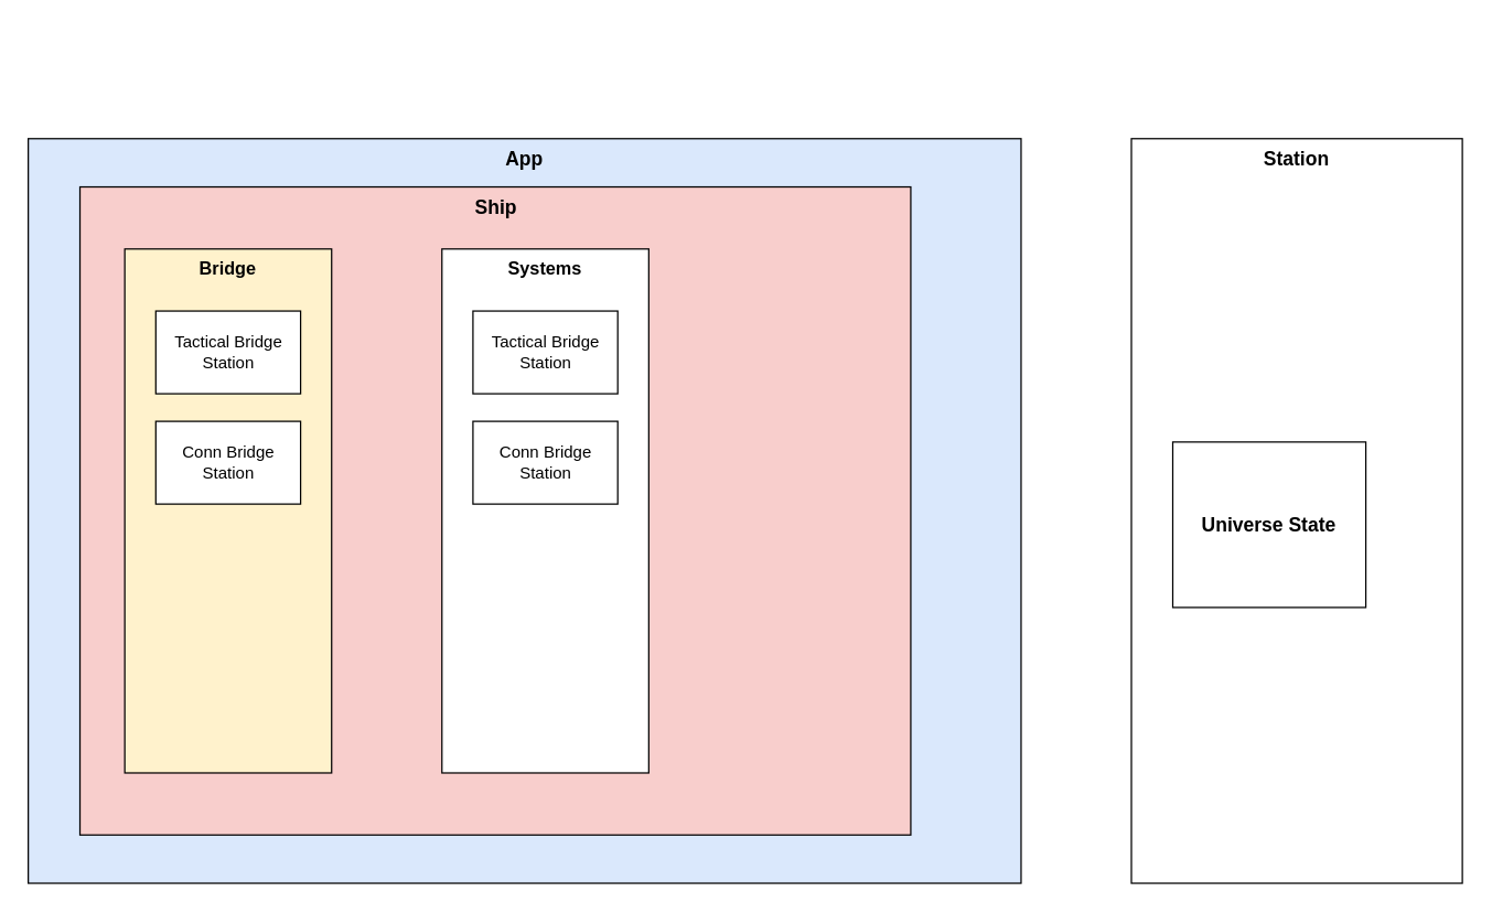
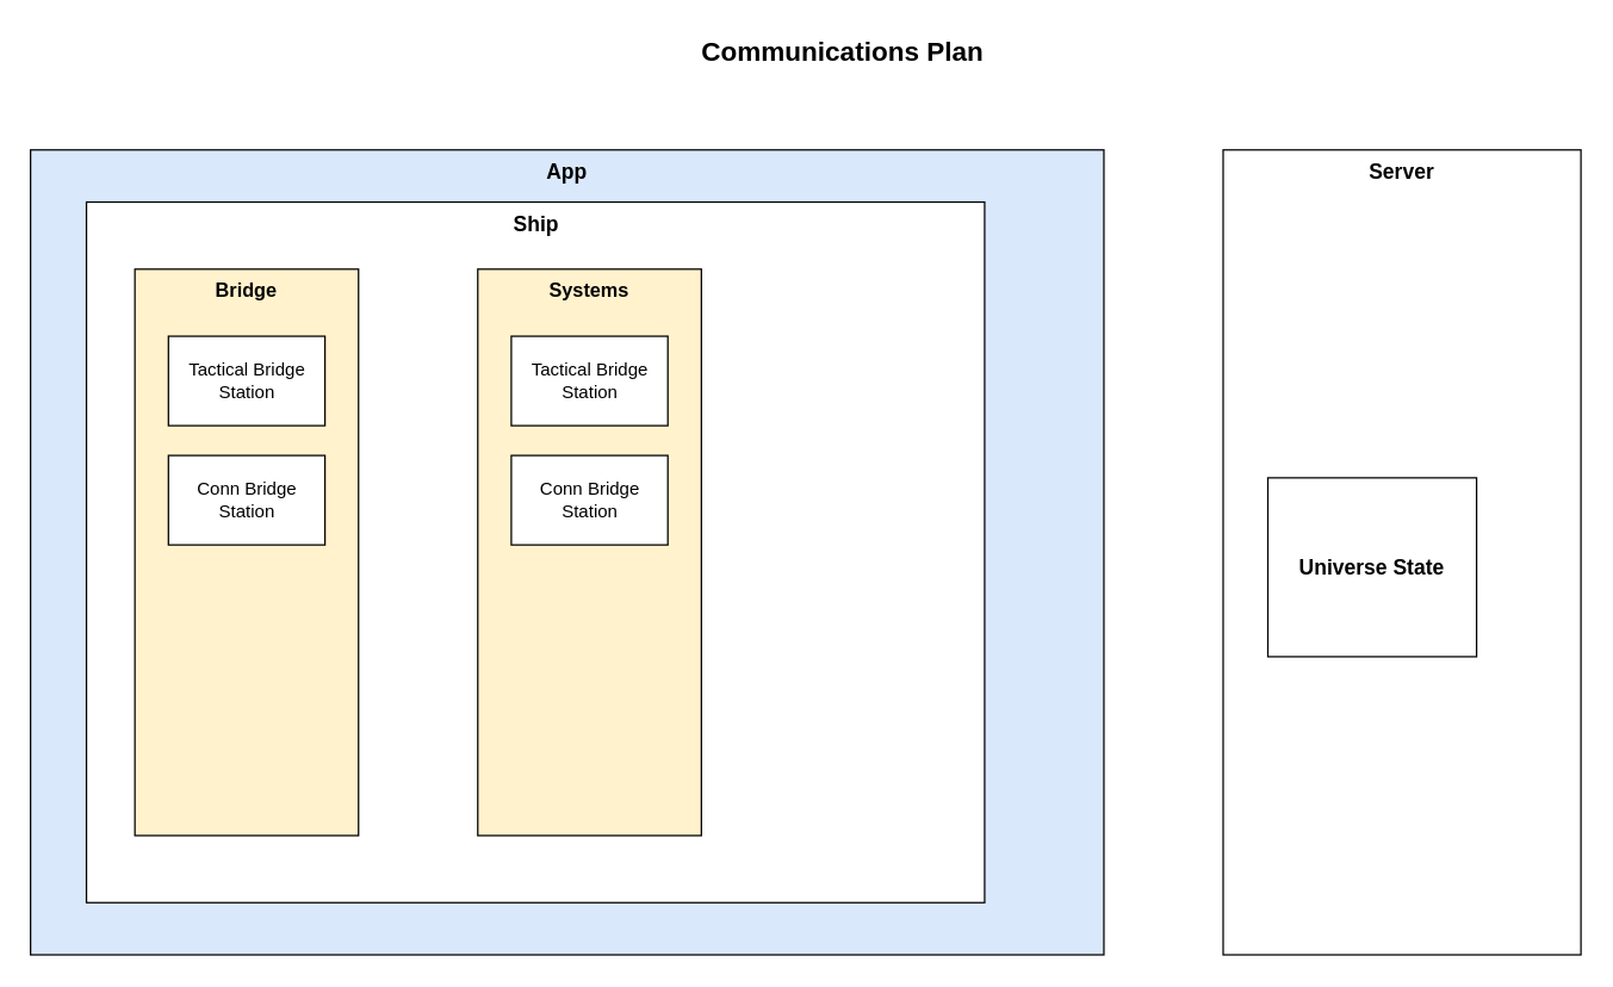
  <mxCell id="0" />
  <mxCell id="1" parent="0" />
+ <mxCell id="2" value="Communications Plan" style="text;html=1;align=center;verticalAlign=middle;whiteSpace=wrap;rounded=0;fontStyle=1;fontSize=18;" vertex="1" parent="1"><mxGeometry x="465" y="20" width="200" height="30" as="geometry" /></mxCell>
  <mxCell id="3" value="Boxes" parent="0" />
- <mxCell id="4" value="&lt;b&gt;&lt;font style=&quot;font-size: 14px;&quot;&gt;Station&lt;/font&gt;&lt;/b&gt;" style="rounded=0;whiteSpace=wrap;html=1;verticalAlign=top;" vertex="1" parent="3"><mxGeometry x="820" y="100" width="240" height="540" as="geometry" /></mxCell>
+ <mxCell id="4" value="&lt;b&gt;&lt;font style=&quot;font-size: 14px;&quot;&gt;Server&lt;/font&gt;&lt;/b&gt;" style="rounded=0;whiteSpace=wrap;html=1;verticalAlign=top;" vertex="1" parent="3"><mxGeometry x="820" y="100" width="240" height="540" as="geometry" /></mxCell>
  <mxCell id="5" value="&lt;b&gt;&lt;font style=&quot;font-size: 14px;&quot;&gt;App&lt;/font&gt;&lt;/b&gt;" style="rounded=0;whiteSpace=wrap;html=1;verticalAlign=top;fillColor=#dae8fc;" vertex="1" parent="3"><mxGeometry x="20" y="100" width="720" height="540" as="geometry" /></mxCell>
  <mxCell id="6" value="&lt;b&gt;&lt;font style=&quot;font-size: 14px;&quot;&gt;Universe State&lt;/font&gt;&lt;/b&gt;" style="rounded=0;whiteSpace=wrap;html=1;verticalAlign=middle;" vertex="1" parent="3"><mxGeometry x="850" y="320" width="140" height="120" as="geometry" /></mxCell>
- <mxCell id="7" value="&lt;b&gt;&lt;font style=&quot;font-size: 14px;&quot;&gt;Ship&lt;/font&gt;&lt;/b&gt;" style="rounded=0;whiteSpace=wrap;html=1;verticalAlign=top;fillColor=#f8cecc;" vertex="1" parent="3"><mxGeometry x="57.5" y="135" width="602.5" height="470" as="geometry" /></mxCell>
+ <mxCell id="7" value="&lt;b&gt;&lt;font style=&quot;font-size: 14px;&quot;&gt;Ship&lt;/font&gt;&lt;/b&gt;" style="rounded=0;whiteSpace=wrap;html=1;verticalAlign=top;" vertex="1" parent="3"><mxGeometry x="57.5" y="135" width="602.5" height="470" as="geometry" /></mxCell>
  <mxCell id="8" value="" style="group" vertex="1" connectable="0" parent="3"><mxGeometry x="90" y="180" width="150" height="380" as="geometry" /></mxCell>
  <mxCell id="9" value="&lt;b&gt;&lt;font style=&quot;font-size: 13px;&quot;&gt;Bridge&lt;/font&gt;&lt;/b&gt;" style="rounded=0;whiteSpace=wrap;html=1;verticalAlign=top;fillColor=#fff2cc;" vertex="1" parent="8"><mxGeometry width="150" height="380" as="geometry" /></mxCell>
  <mxCell id="10" value="Tactical Bridge Station" style="rounded=0;whiteSpace=wrap;html=1;" vertex="1" parent="8"><mxGeometry x="22.5" y="45" width="105" height="60" as="geometry" /></mxCell>
  <mxCell id="11" value="Conn Bridge Station" style="rounded=0;whiteSpace=wrap;html=1;" vertex="1" parent="8"><mxGeometry x="22.5" y="125" width="105" height="60" as="geometry" /></mxCell>
- <mxCell id="12" value="&lt;b&gt;&lt;font style=&quot;font-size: 13px;&quot;&gt;Systems&lt;/font&gt;&lt;/b&gt;" style="rounded=0;whiteSpace=wrap;html=1;verticalAlign=top;" vertex="1" parent="3"><mxGeometry x="320" y="180" width="150" height="380" as="geometry" /></mxCell>
+ <mxCell id="12" value="&lt;b&gt;&lt;font style=&quot;font-size: 13px;&quot;&gt;Systems&lt;/font&gt;&lt;/b&gt;" style="rounded=0;whiteSpace=wrap;html=1;verticalAlign=top;fillColor=#fff2cc;" vertex="1" parent="3"><mxGeometry x="320" y="180" width="150" height="380" as="geometry" /></mxCell>
  <mxCell id="13" value="Tactical Bridge Station" style="rounded=0;whiteSpace=wrap;html=1;" vertex="1" parent="3"><mxGeometry x="342.5" y="225" width="105" height="60" as="geometry" /></mxCell>
  <mxCell id="14" value="Conn Bridge Station" style="rounded=0;whiteSpace=wrap;html=1;" vertex="1" parent="3"><mxGeometry x="342.5" y="305" width="105" height="60" as="geometry" /></mxCell>
